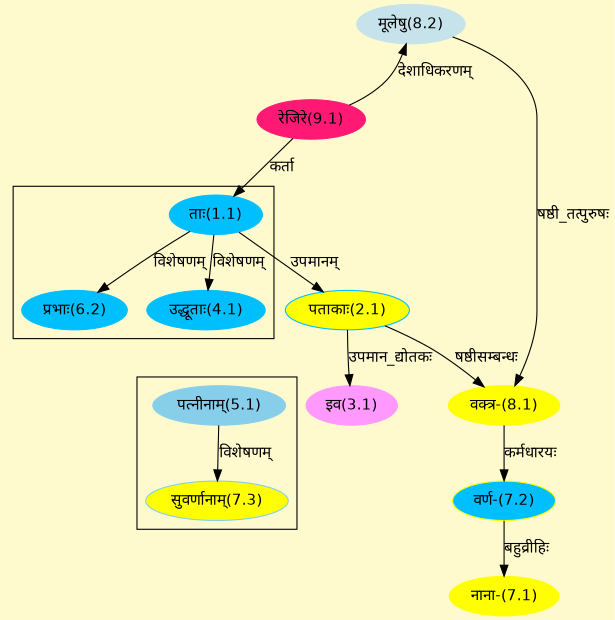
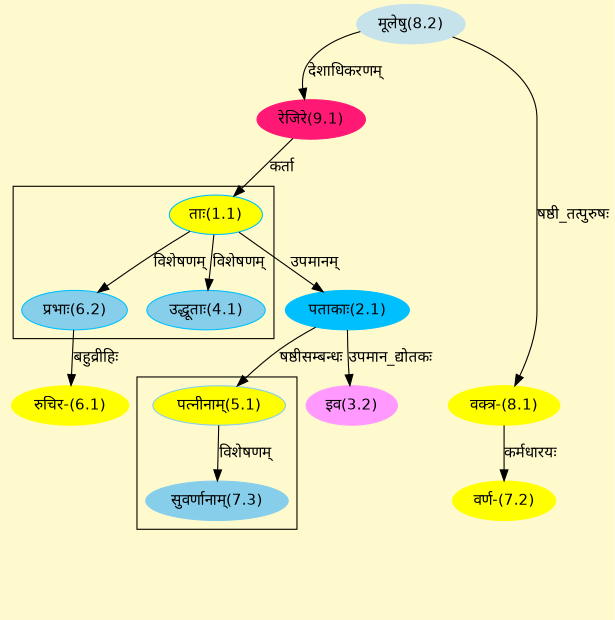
  digraph {
    bgcolor=lemonchiffon1
    compound=true
    fontname="DejaVu Sans"
    rankdir=BT
    node [color="#00BFFF" fontname="DejaVu Sans" style=filled]
    edge [dir=back fontname="DejaVu Sans"]
-   n1 [label="उद्धूताः(4.1)"]
-   n2 [label="ताः(1.1)"]
-   n3 [label="प्रभाः(6.2)"]
-   n4 [color="#87CEEB" label="सुवर्णानाम्(7.3)" fillcolor="#FFFF00"]
-   n5 [color="#87CEEB" label="पत्नीनाम्(5.1)"]
+   n1 [label="उद्धूताः(4.1)" fillcolor="#87CEEB"]
+   n2 [label="ताः(1.1)" fillcolor="#FFFF00"]
+   n3 [label="प्रभाः(6.2)" fillcolor="#87CEEB"]
+   n4 [color="#87CEEB" label="सुवर्णानाम्(7.3)"]
+   n5 [color="#87CEEB" label="पत्नीनाम्(5.1)" fillcolor="#FFFF00"]
    n6 [color="#FF1975" label="रेजिरे(9.1)"]
-   n7 [label="पताकाः(2.1)" fillcolor="#FFFF00"]
-   n8 [color="#FF99FF" label="इव(3.1)"]
-   n10 [color="#FFFF00" label="नाना-(7.1)"]
-   n11 [color="#FFFF00" label="वर्ण-(7.2)" fillcolor="#00BFFF"]
+   n7 [label="पताकाः(2.1)"]
+   n8 [color="#FF99FF" label="इव(3.2)"]
+   n9 [color="#FFFF00" label="रुचिर-(6.1)"]
+   n11 [color="#FFFF00" label="वर्ण-(7.2)"]
    n12 [color="#FFFF00" label="वक्त्र-(8.1)"]
    n13 [color="#C6E2EB" label="मूलेषु(8.2)"]
    subgraph cluster_1 {
      n1
      n2
      n3
    }
    subgraph cluster_2 {
      n4
      n5
    }
    n1 -> n2 [label="विशेषणम्"]
    n2 -> n6 [label="कर्ता"]
    n3 -> n2 [label="विशेषणम्"]
    n4 -> n5 [label="विशेषणम्"]
-   n12 -> n7 [label="षष्ठीसम्बन्धः"]
+   n5 -> n7 [label="षष्ठीसम्बन्धः"]
    n7 -> n2 [label="उपमानम्"]
    n8 -> n7 [label="उपमान_द्योतकः"]
-   n10 -> n11 [label="बहुव्रीहिः"]
+   n9 -> n3 [label="बहुव्रीहिः"]
    n11 -> n12 [label="कर्मधारयः"]
    n12 -> n13 [label="षष्ठी_तत्पुरुषः"]
-   n13 -> n6 [label="देशाधिकरणम्"]
+   n6 -> n13 [label="देशाधिकरणम्"]
  }
